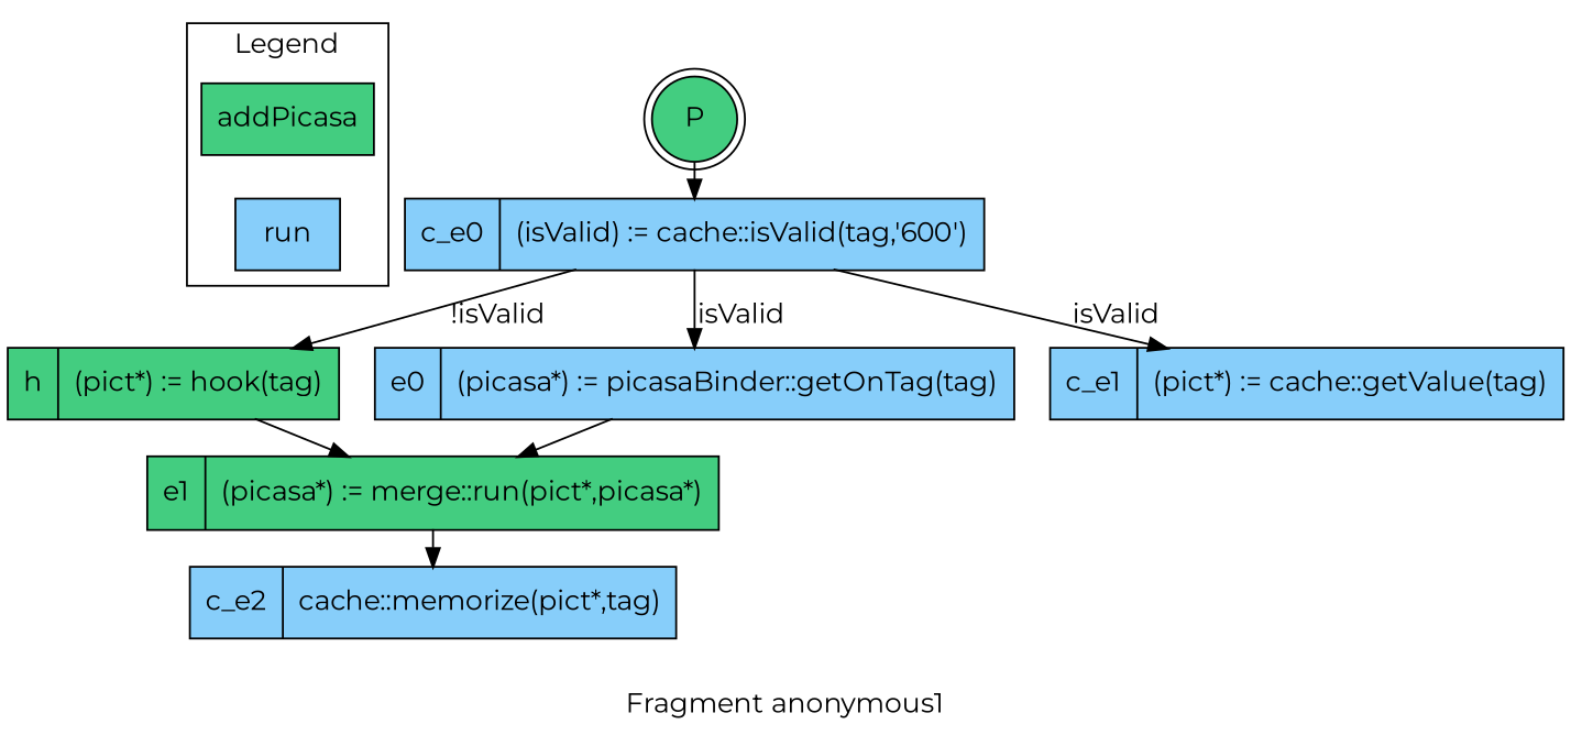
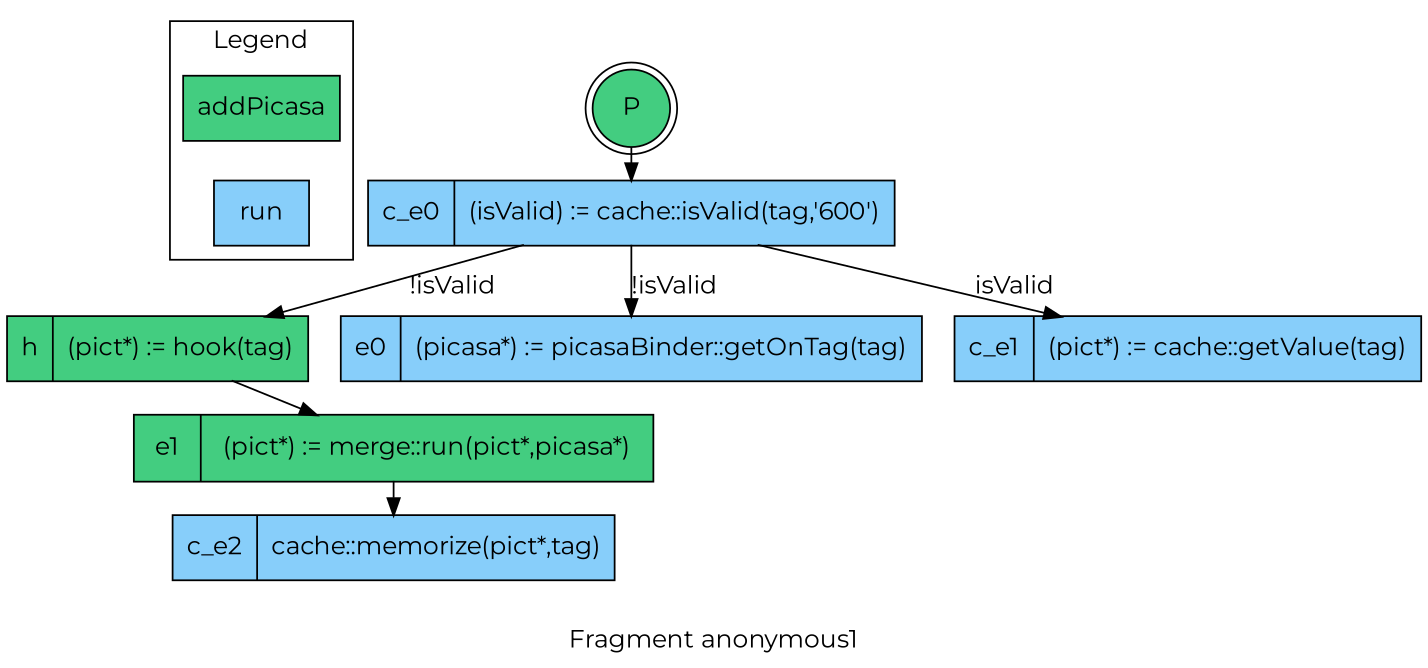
  digraph {
    fontname=Montserrat
    label="Fragment anonymous1"
    node [fillcolor=lightskyblue fontname=Montserrat shape=record style=filled]
    edge [fontname=Montserrat]
    n1 [fillcolor=seagreen3 label=addPicasa]
    n2 [label=run]
    n3 [fillcolor=seagreen3 label=P shape=doublecircle]
    n4 [label="c_e0|(isValid) := cache::isValid(tag,'600')"]
    n5 [fillcolor=seagreen3 label="h|(pict*) := hook(tag)"]
    n6 [label="e0|(picasa*) := picasaBinder::getOnTag(tag)"]
    n7 [label="c_e1|(pict*) := cache::getValue(tag)"]
-   n8 [fillcolor=seagreen3 label="e1|(picasa*) := merge::run(pict*,picasa*)"]
+   n8 [fillcolor=seagreen3 label="e1|(pict*) := merge::run(pict*,picasa*)"]
    n9 [label="c_e2|cache::memorize(pict*,tag)"]
    subgraph cluster_1 {
      label=Legend
      ranksep=0.02
      n1
      n2
    }
    n1 -> n2 [arrowsize=0 style=invis]
    n3 -> n4
    n4 -> n5 [label="!isValid"]
-   n4 -> n6 [label=isValid]
+   n4 -> n6 [label="!isValid"]
    n4 -> n7 [label=isValid]
    n5 -> n8
-   n6 -> n8
    n8 -> n9
  }
